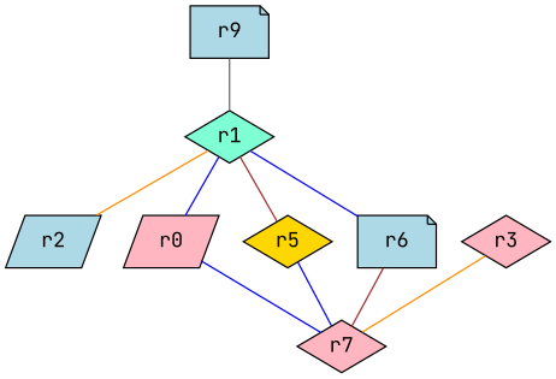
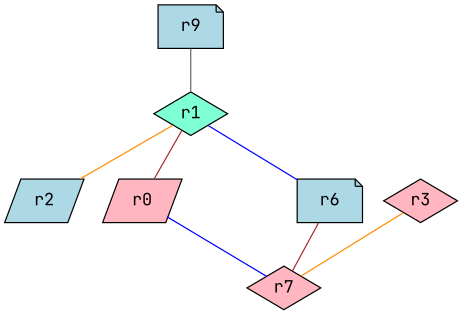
  graph {
    fontname="JetBrains Mono"
    node [fillcolor=lightblue fontname="JetBrains Mono" shape=diamond style=filled]
    edge [color=blue delay=1 fontname="JetBrains Mono"]
    r9 [shape=note]
    r1 [fillcolor=aquamarine]
    r2 [shape=parallelogram]
    n4 [fillcolor=lightpink label=r0 shape=parallelogram]
-   r5 [fillcolor=gold]
    r6 [shape=note]
    r7 [fillcolor=lightpink]
    r3 [fillcolor=lightpink]
    r9 -- r1 [color=gray40 zone=A]
    r1 -- r2 [color=darkorange delay=100 zone=B]
-   r1 -- n4 [zone=C]
-   r1 -- r5 [color=brown delay=10 zone=D]
+   r1 -- n4 [color=brown zone=C]
    r1 -- r6 [delay=100 zone=E]
    n4 -- r7 [zone=H]
-   r5 -- r7 [zone=I]
    r6 -- r7 [color=brown zone=J]
    r3 -- r7 [color=darkorange zone=G]
  }
